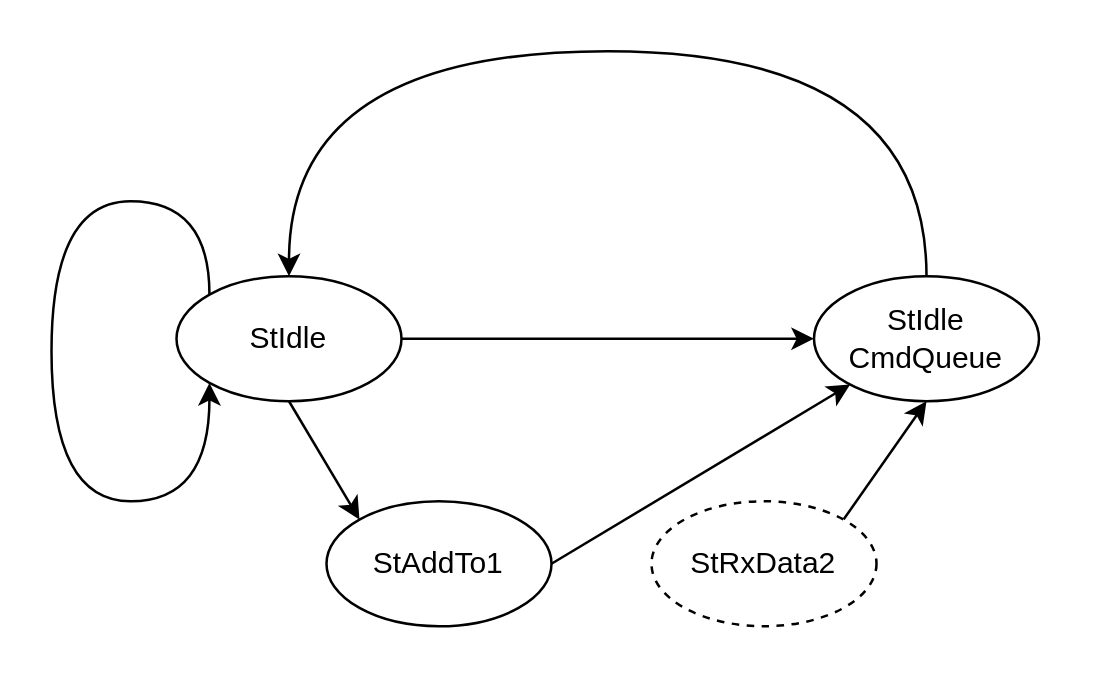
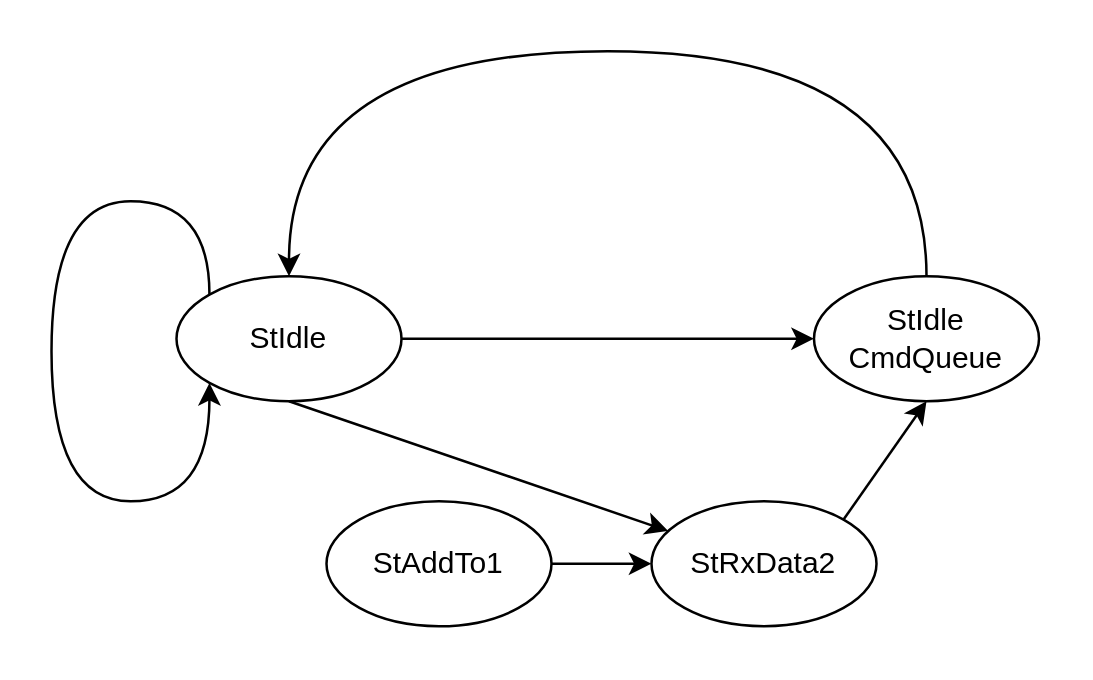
  <mxCell id="0" />
  <mxCell id="1" parent="0" />
- <mxCell id="2" style="rounded=0;orthogonalLoop=1;jettySize=auto;html=1;exitX=0.5;exitY=1;exitDx=0;exitDy=0;entryX=0;entryY=0;entryDx=0;entryDy=0;" edge="1" parent="1" source="4" target="8"><mxGeometry relative="1" as="geometry" /></mxCell>
+ <mxCell id="2" style="rounded=0;orthogonalLoop=1;jettySize=auto;html=1;exitX=0.5;exitY=1;exitDx=0;exitDy=0;" edge="1" parent="1" source="4" target="10"><mxGeometry relative="1" as="geometry" /></mxCell>
  <mxCell id="3" style="edgeStyle=none;rounded=0;orthogonalLoop=1;jettySize=auto;html=1;exitX=1;exitY=0.5;exitDx=0;exitDy=0;entryX=0;entryY=0.5;entryDx=0;entryDy=0;" edge="1" parent="1" source="4" target="6"><mxGeometry relative="1" as="geometry" /></mxCell>
  <mxCell id="4" value="StIdle" style="ellipse;whiteSpace=wrap;html=1;" vertex="1" parent="1"><mxGeometry x="70" y="110" width="90" height="50" as="geometry" /></mxCell>
  <mxCell id="5" style="edgeStyle=orthogonalEdgeStyle;rounded=0;orthogonalLoop=1;jettySize=auto;html=1;exitX=0.5;exitY=0;exitDx=0;exitDy=0;entryX=0.5;entryY=0;entryDx=0;entryDy=0;curved=1;" edge="1" parent="1" source="6" target="4"><mxGeometry relative="1" as="geometry"><Array as="points"><mxPoint x="370" y="20" /><mxPoint x="115" y="20" /></Array></mxGeometry></mxCell>
  <mxCell id="6" value="StIdle&lt;br&gt;CmdQueue" style="ellipse;whiteSpace=wrap;html=1;" vertex="1" parent="1"><mxGeometry x="325" y="110" width="90" height="50" as="geometry" /></mxCell>
- <mxCell id="7" style="edgeStyle=none;rounded=0;orthogonalLoop=1;jettySize=auto;html=1;exitX=1;exitY=0.5;exitDx=0;exitDy=0;" edge="1" parent="1" source="8" target="6"><mxGeometry relative="1" as="geometry" /></mxCell>
+ <mxCell id="7" style="edgeStyle=none;rounded=0;orthogonalLoop=1;jettySize=auto;html=1;exitX=1;exitY=0.5;exitDx=0;exitDy=0;entryX=0;entryY=0.5;entryDx=0;entryDy=0;" edge="1" parent="1" source="8" target="10"><mxGeometry relative="1" as="geometry" /></mxCell>
  <mxCell id="8" value="StAddTo1" style="ellipse;whiteSpace=wrap;html=1;" vertex="1" parent="1"><mxGeometry x="130" y="200" width="90" height="50" as="geometry" /></mxCell>
  <mxCell id="9" style="edgeStyle=none;rounded=0;orthogonalLoop=1;jettySize=auto;html=1;exitX=1;exitY=0;exitDx=0;exitDy=0;entryX=0.5;entryY=1;entryDx=0;entryDy=0;" edge="1" parent="1" source="10" target="6"><mxGeometry relative="1" as="geometry" /></mxCell>
- <mxCell id="10" value="StRxData2" style="ellipse;whiteSpace=wrap;html=1;dashed=1;" vertex="1" parent="1"><mxGeometry x="260" y="200" width="90" height="50" as="geometry" /></mxCell>
+ <mxCell id="10" value="StRxData2" style="ellipse;whiteSpace=wrap;html=1;" vertex="1" parent="1"><mxGeometry x="260" y="200" width="90" height="50" as="geometry" /></mxCell>
  <mxCell id="11" style="edgeStyle=orthogonalEdgeStyle;curved=1;rounded=0;orthogonalLoop=1;jettySize=auto;html=1;exitX=0;exitY=0;exitDx=0;exitDy=0;entryX=0;entryY=1;entryDx=0;entryDy=0;" edge="1" parent="1" source="4" target="4"><mxGeometry relative="1" as="geometry"><Array as="points"><mxPoint x="83" y="80" /><mxPoint x="20" y="80" /><mxPoint x="20" y="200" /><mxPoint x="83" y="200" /></Array></mxGeometry></mxCell>
